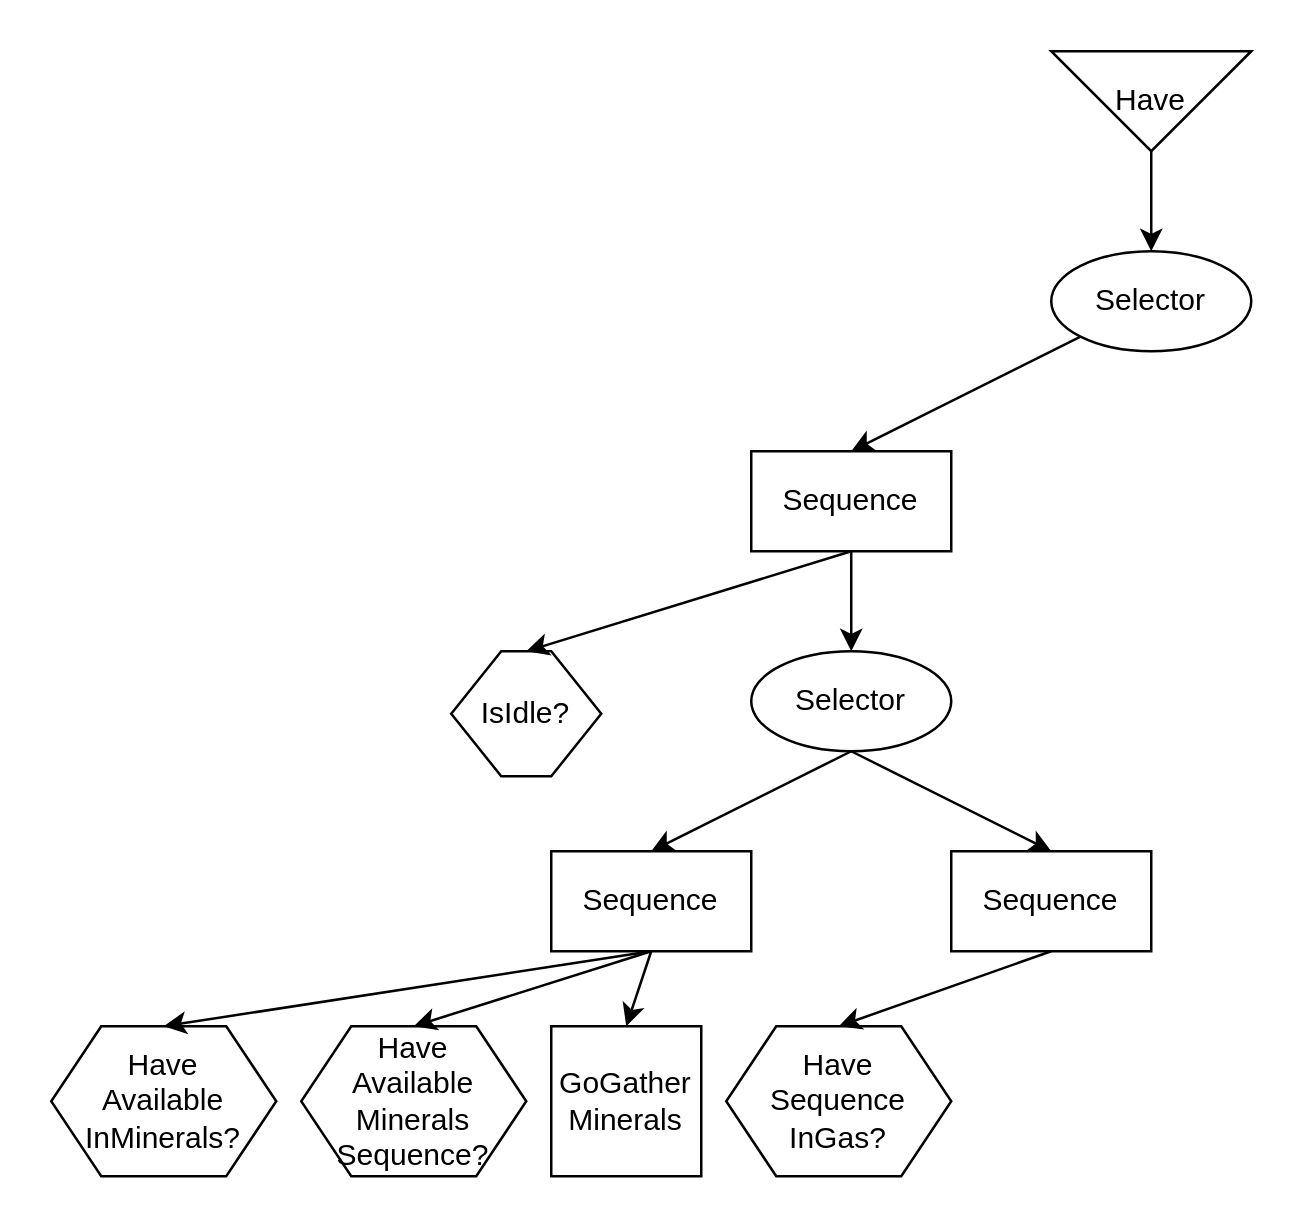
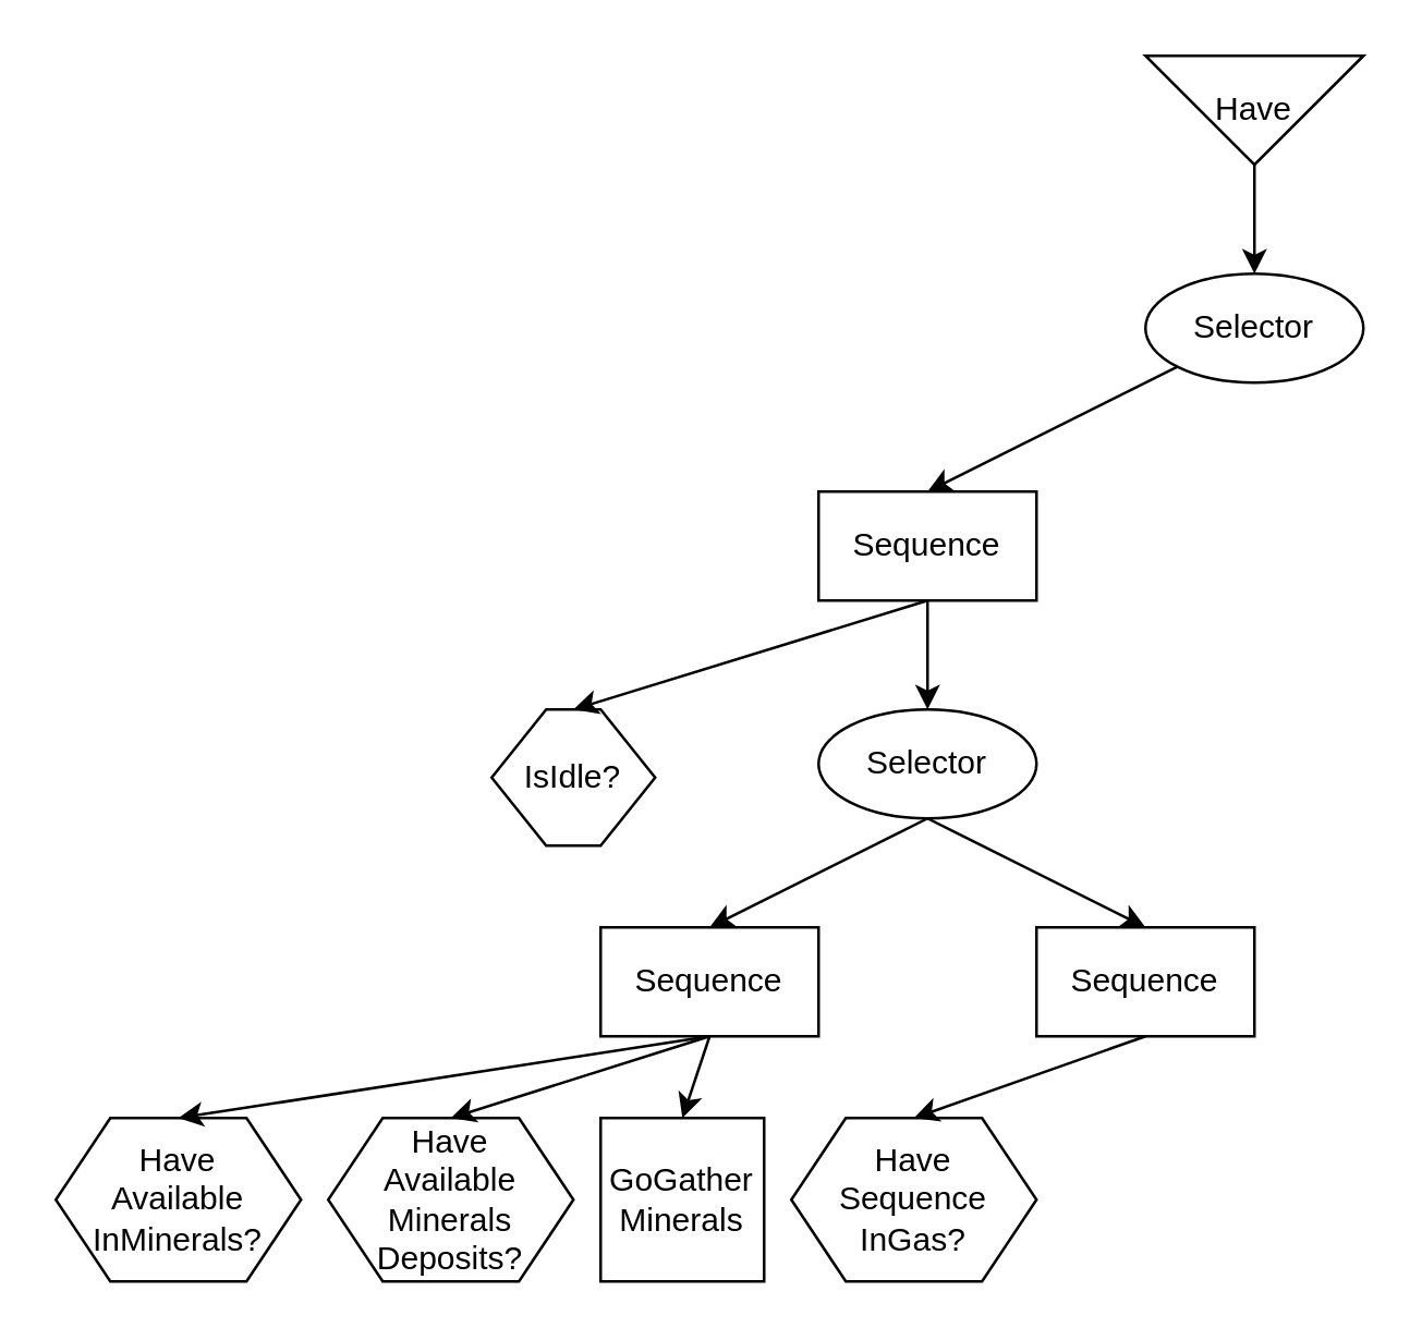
  <mxCell id="0" />
  <mxCell id="1" parent="0" />
  <mxCell id="2" value="" style="edgeStyle=orthogonalEdgeStyle;rounded=0;orthogonalLoop=1;jettySize=auto;html=1;" edge="1" parent="1" source="3" target="4"><mxGeometry relative="1" as="geometry" /></mxCell>
  <mxCell id="3" value="Have&lt;br&gt;" style="triangle;whiteSpace=wrap;html=1;direction=south;" vertex="1" parent="1"><mxGeometry x="420" y="20" width="80" height="40" as="geometry" /></mxCell>
  <mxCell id="4" value="Selector" style="ellipse;whiteSpace=wrap;html=1;" vertex="1" parent="1"><mxGeometry x="420" y="100" width="80" height="40" as="geometry" /></mxCell>
  <mxCell id="5" value="Sequence" style="rounded=0;whiteSpace=wrap;html=1;" vertex="1" parent="1"><mxGeometry x="300" y="180" width="80" height="40" as="geometry" /></mxCell>
  <mxCell id="6" value="" style="endArrow=classic;html=1;rounded=0;exitX=0;exitY=1;exitDx=0;exitDy=0;entryX=0.5;entryY=0;entryDx=0;entryDy=0;" edge="1" parent="1" source="4" target="5"><mxGeometry width="50" height="50" relative="1" as="geometry"><mxPoint x="450" y="290" as="sourcePoint" /><mxPoint x="500" y="240" as="targetPoint" /></mxGeometry></mxCell>
  <mxCell id="7" value="IsIdle?" style="shape=hexagon;perimeter=hexagonPerimeter2;whiteSpace=wrap;html=1;fixedSize=1;" vertex="1" parent="1"><mxGeometry x="180" y="260" width="60" height="50" as="geometry" /></mxCell>
  <mxCell id="8" value="" style="endArrow=classic;html=1;rounded=0;exitX=0.5;exitY=1;exitDx=0;exitDy=0;entryX=0.5;entryY=0;entryDx=0;entryDy=0;" edge="1" parent="1" source="5" target="7"><mxGeometry width="50" height="50" relative="1" as="geometry"><mxPoint x="441.716" y="144.142" as="sourcePoint" /><mxPoint x="350" y="190" as="targetPoint" /></mxGeometry></mxCell>
  <mxCell id="9" value="GoGather&lt;br&gt;Minerals" style="whiteSpace=wrap;html=1;aspect=fixed;rounded=0;" vertex="1" parent="1"><mxGeometry x="220" y="410" width="60" height="60" as="geometry" /></mxCell>
- <mxCell id="10" value="Have&lt;br&gt;Available&lt;br&gt;Minerals&lt;br&gt;Sequence?" style="shape=hexagon;perimeter=hexagonPerimeter2;whiteSpace=wrap;html=1;fixedSize=1;" vertex="1" parent="1"><mxGeometry x="120" y="410" width="90" height="60" as="geometry" /></mxCell>
+ <mxCell id="10" value="Have&lt;br&gt;Available&lt;br&gt;Minerals&lt;br&gt;Deposits?" style="shape=hexagon;perimeter=hexagonPerimeter2;whiteSpace=wrap;html=1;fixedSize=1;" vertex="1" parent="1"><mxGeometry x="120" y="410" width="90" height="60" as="geometry" /></mxCell>
  <mxCell id="11" value="" style="endArrow=classic;html=1;rounded=0;entryX=0.5;entryY=0;entryDx=0;entryDy=0;exitX=0.5;exitY=1;exitDx=0;exitDy=0;" edge="1" parent="1" source="5" target="12"><mxGeometry width="50" height="50" relative="1" as="geometry"><mxPoint x="330" y="240" as="sourcePoint" /><mxPoint x="230" y="270" as="targetPoint" /></mxGeometry></mxCell>
  <mxCell id="12" value="Selector" style="ellipse;whiteSpace=wrap;html=1;" vertex="1" parent="1"><mxGeometry x="300" y="260" width="80" height="40" as="geometry" /></mxCell>
  <mxCell id="13" value="" style="endArrow=classic;html=1;rounded=0;exitX=0.5;exitY=1;exitDx=0;exitDy=0;entryX=0.5;entryY=0;entryDx=0;entryDy=0;" edge="1" parent="1" source="12" target="14"><mxGeometry width="50" height="50" relative="1" as="geometry"><mxPoint x="350" y="230" as="sourcePoint" /><mxPoint x="330" y="340" as="targetPoint" /></mxGeometry></mxCell>
  <mxCell id="14" value="Sequence" style="rounded=0;whiteSpace=wrap;html=1;" vertex="1" parent="1"><mxGeometry x="220" y="340" width="80" height="40" as="geometry" /></mxCell>
  <mxCell id="15" value="Have&lt;br&gt;Available&lt;br&gt;InMinerals?" style="shape=hexagon;perimeter=hexagonPerimeter2;whiteSpace=wrap;html=1;fixedSize=1;" vertex="1" parent="1"><mxGeometry x="20" y="410" width="90" height="60" as="geometry" /></mxCell>
  <mxCell id="16" value="" style="endArrow=classic;html=1;rounded=0;exitX=0.5;exitY=1;exitDx=0;exitDy=0;entryX=0.5;entryY=0;entryDx=0;entryDy=0;" edge="1" parent="1" source="14" target="15"><mxGeometry width="50" height="50" relative="1" as="geometry"><mxPoint x="350" y="310" as="sourcePoint" /><mxPoint x="270" y="350" as="targetPoint" /></mxGeometry></mxCell>
  <mxCell id="17" value="" style="endArrow=classic;html=1;rounded=0;exitX=0.5;exitY=1;exitDx=0;exitDy=0;entryX=0.5;entryY=0;entryDx=0;entryDy=0;" edge="1" parent="1" source="14" target="10"><mxGeometry width="50" height="50" relative="1" as="geometry"><mxPoint x="360" y="320" as="sourcePoint" /><mxPoint x="280" y="360" as="targetPoint" /></mxGeometry></mxCell>
  <mxCell id="18" value="" style="endArrow=classic;html=1;rounded=0;exitX=0.5;exitY=1;exitDx=0;exitDy=0;entryX=0.5;entryY=0;entryDx=0;entryDy=0;" edge="1" parent="1" source="14" target="9"><mxGeometry width="50" height="50" relative="1" as="geometry"><mxPoint x="270" y="390" as="sourcePoint" /><mxPoint x="270" y="420" as="targetPoint" /></mxGeometry></mxCell>
  <mxCell id="19" value="Sequence" style="rounded=0;whiteSpace=wrap;html=1;" vertex="1" parent="1"><mxGeometry x="380" y="340" width="80" height="40" as="geometry" /></mxCell>
  <mxCell id="20" value="Have&lt;br&gt;Sequence&lt;br&gt;InGas?" style="shape=hexagon;perimeter=hexagonPerimeter2;whiteSpace=wrap;html=1;fixedSize=1;" vertex="1" parent="1"><mxGeometry x="290" y="410" width="90" height="60" as="geometry" /></mxCell>
  <mxCell id="21" value="" style="endArrow=classic;html=1;rounded=0;exitX=0.5;exitY=1;exitDx=0;exitDy=0;entryX=0.5;entryY=0;entryDx=0;entryDy=0;" edge="1" parent="1" source="19" target="20"><mxGeometry width="50" height="50" relative="1" as="geometry"><mxPoint x="350" y="310" as="sourcePoint" /><mxPoint x="270" y="350" as="targetPoint" /></mxGeometry></mxCell>
  <mxCell id="22" value="" style="endArrow=classic;html=1;rounded=0;exitX=0.5;exitY=1;exitDx=0;exitDy=0;entryX=0.5;entryY=0;entryDx=0;entryDy=0;" edge="1" parent="1" source="12" target="19"><mxGeometry width="50" height="50" relative="1" as="geometry"><mxPoint x="340" y="390" as="sourcePoint" /><mxPoint x="390" y="340" as="targetPoint" /></mxGeometry></mxCell>
